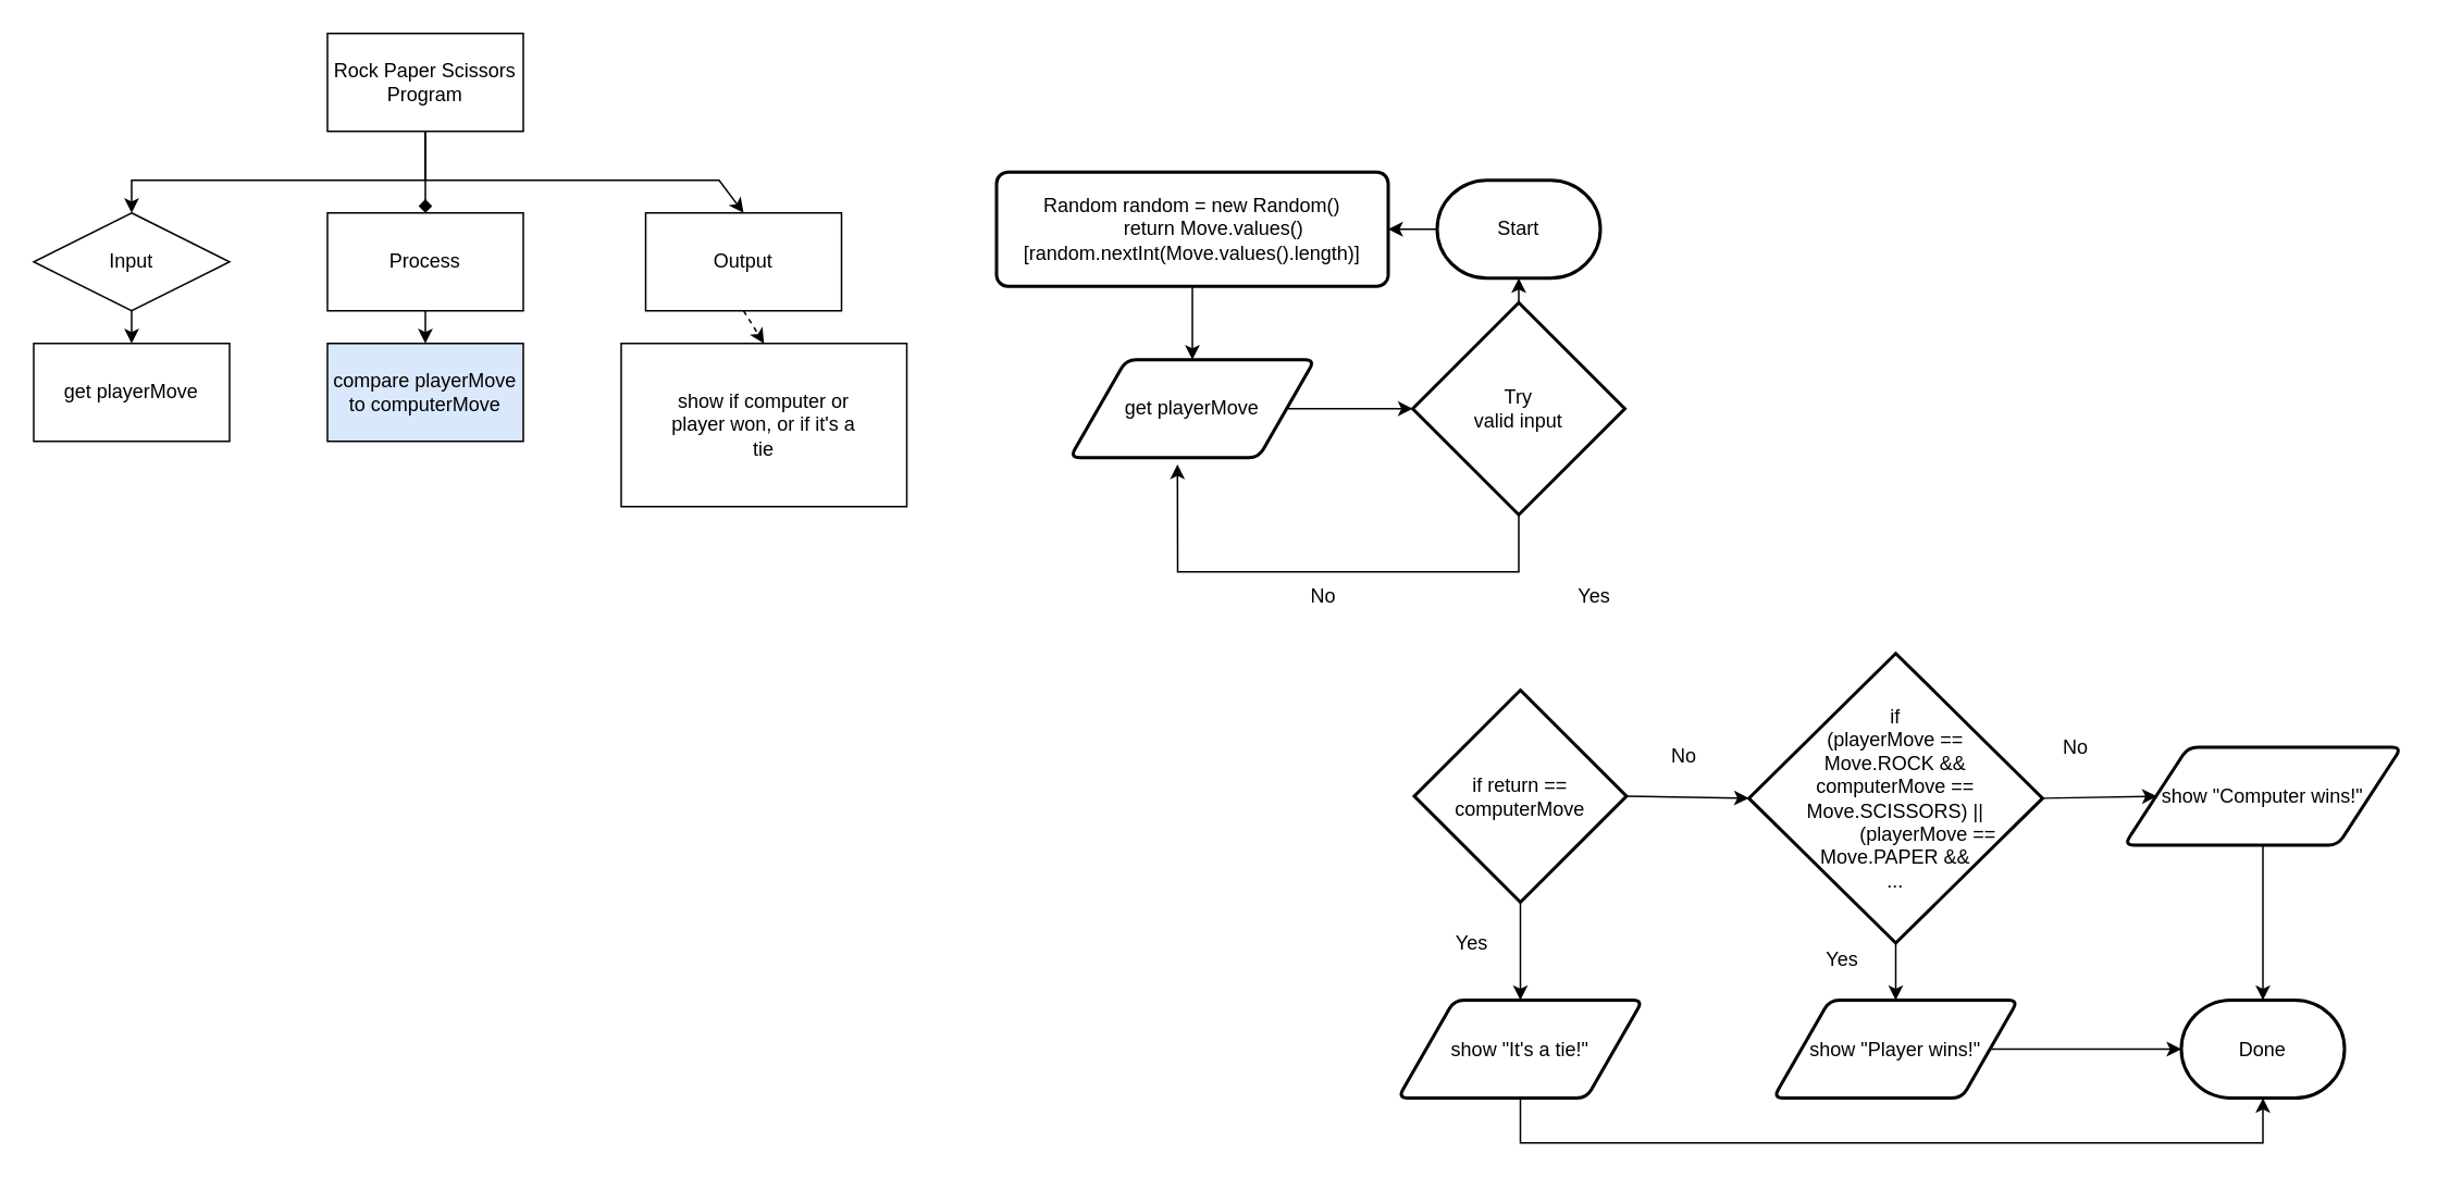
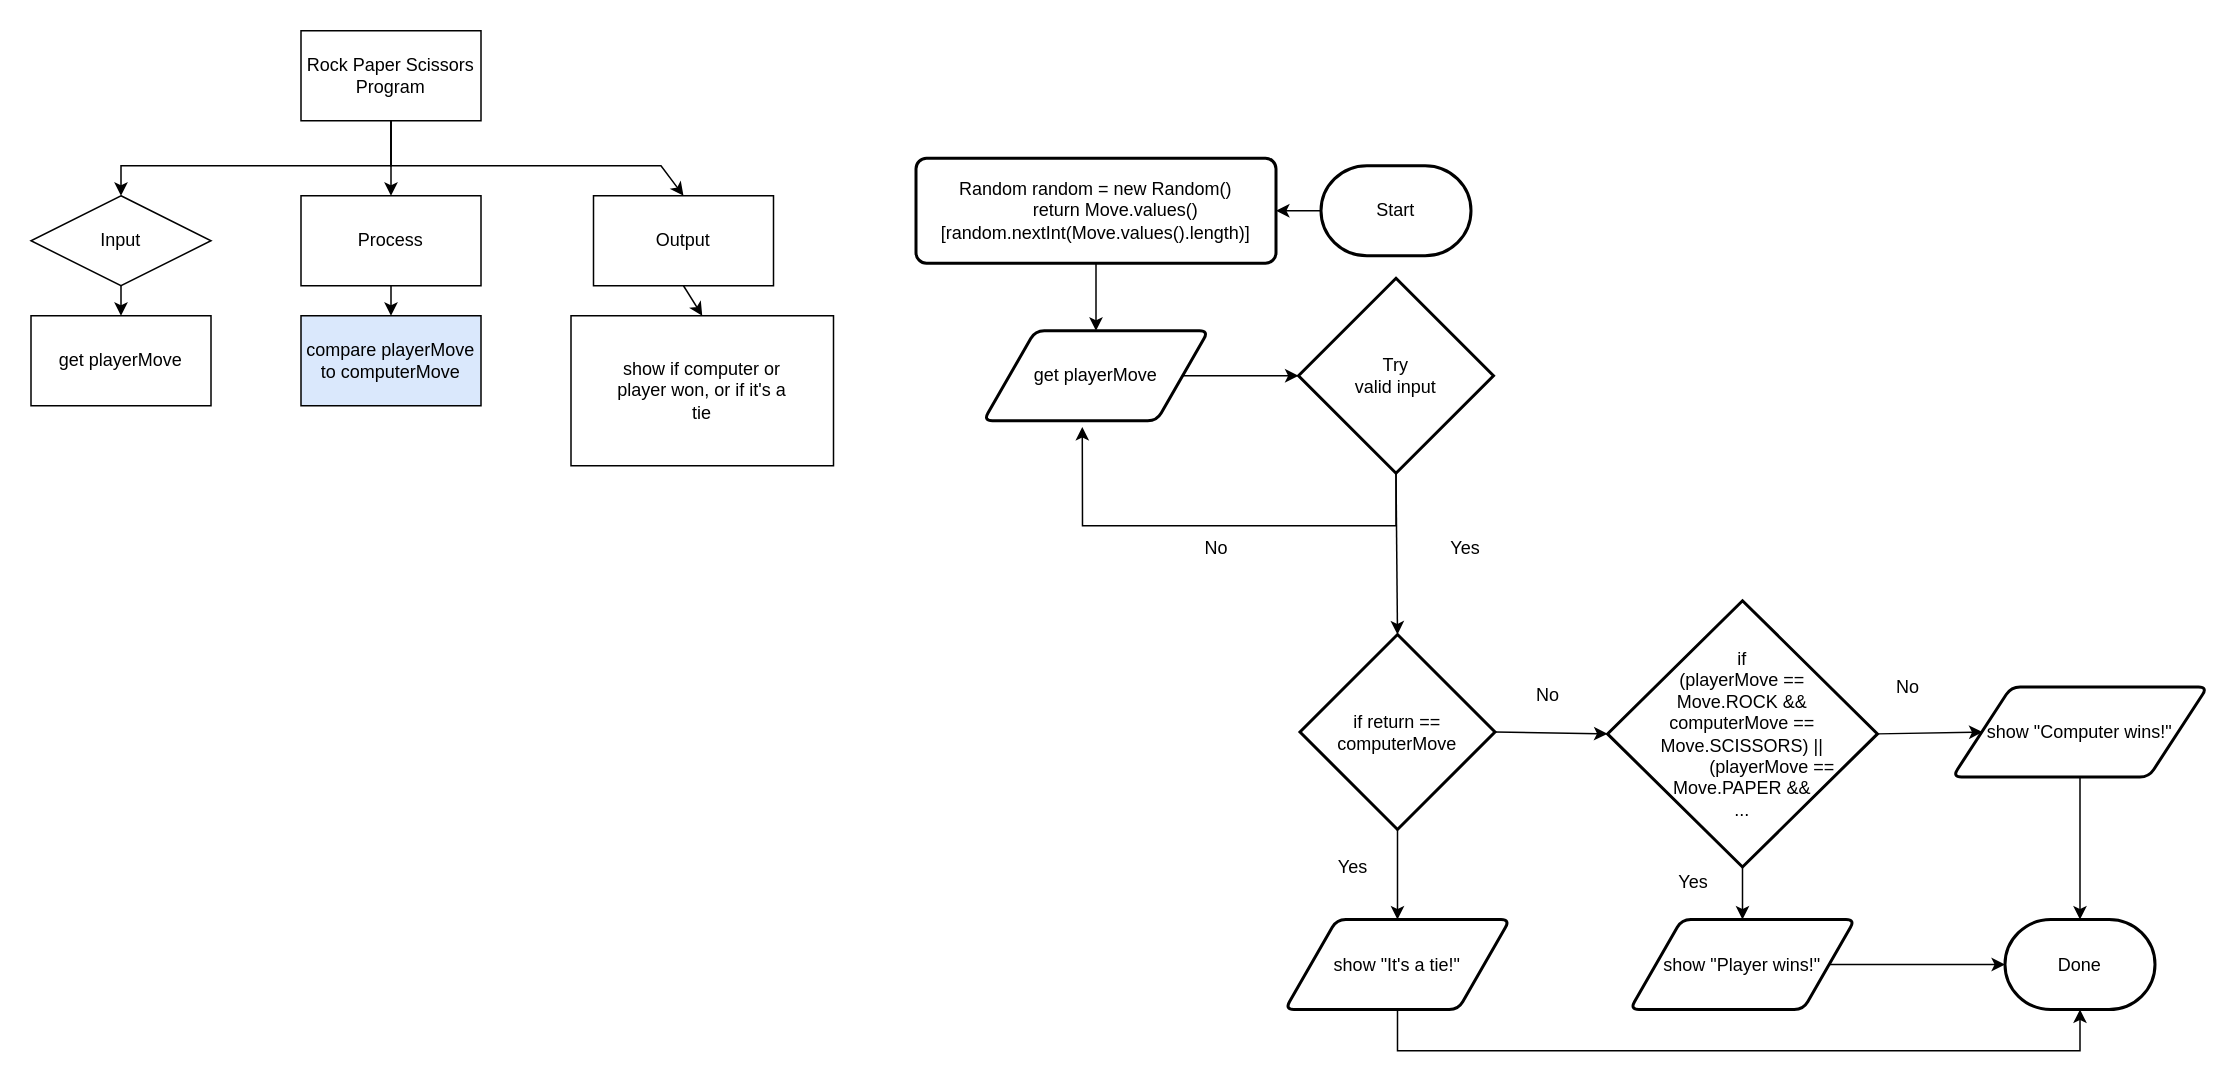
  <mxCell id="0" />
  <mxCell id="1" parent="0" />
- <mxCell id="2" style="edgeStyle=none;html=1;exitX=0.5;exitY=1;exitDx=0;exitDy=0;endArrow=diamond;" parent="1" source="5" target="7" edge="1"><mxGeometry relative="1" as="geometry" /></mxCell>
+ <mxCell id="2" style="edgeStyle=none;html=1;exitX=0.5;exitY=1;exitDx=0;exitDy=0;" parent="1" source="5" target="7" edge="1"><mxGeometry relative="1" as="geometry" /></mxCell>
  <mxCell id="3" style="edgeStyle=none;html=1;exitX=0.5;exitY=1;exitDx=0;exitDy=0;entryX=0.5;entryY=0;entryDx=0;entryDy=0;rounded=0;" parent="1" source="5" target="11" edge="1"><mxGeometry relative="1" as="geometry"><Array as="points"><mxPoint x="260" y="110" /><mxPoint x="440" y="110" /></Array></mxGeometry></mxCell>
  <mxCell id="4" style="edgeStyle=none;rounded=0;html=1;exitX=0.5;exitY=1;exitDx=0;exitDy=0;entryX=0.5;entryY=0;entryDx=0;entryDy=0;" parent="1" source="5" target="9" edge="1"><mxGeometry relative="1" as="geometry"><Array as="points"><mxPoint x="260" y="110" /><mxPoint x="80" y="110" /></Array></mxGeometry></mxCell>
  <mxCell id="5" value="Rock Paper Scissors Program" style="rounded=0;whiteSpace=wrap;html=1;" parent="1" vertex="1"><mxGeometry x="200" y="20" width="120" height="60" as="geometry" /></mxCell>
  <mxCell id="6" style="edgeStyle=none;rounded=0;html=1;exitX=0.5;exitY=1;exitDx=0;exitDy=0;entryX=0.5;entryY=0;entryDx=0;entryDy=0;" parent="1" source="7" target="13" edge="1"><mxGeometry relative="1" as="geometry" /></mxCell>
  <mxCell id="7" value="Process" style="rounded=0;whiteSpace=wrap;html=1;" parent="1" vertex="1"><mxGeometry x="200" y="130" width="120" height="60" as="geometry" /></mxCell>
  <mxCell id="8" style="edgeStyle=none;rounded=0;html=1;exitX=0.5;exitY=1;exitDx=0;exitDy=0;entryX=0.5;entryY=0;entryDx=0;entryDy=0;" parent="1" source="9" target="12" edge="1"><mxGeometry relative="1" as="geometry" /></mxCell>
  <mxCell id="9" value="Input" style="rhombus;whiteSpace=wrap;html=1;" parent="1" vertex="1"><mxGeometry x="20" y="130" width="120" height="60" as="geometry" /></mxCell>
- <mxCell id="10" style="edgeStyle=none;rounded=0;html=1;exitX=0.5;exitY=1;exitDx=0;exitDy=0;entryX=0.5;entryY=0;entryDx=0;entryDy=0;dashed=1;" parent="1" source="11" target="14" edge="1"><mxGeometry relative="1" as="geometry" /></mxCell>
+ <mxCell id="10" style="edgeStyle=none;rounded=0;html=1;exitX=0.5;exitY=1;exitDx=0;exitDy=0;entryX=0.5;entryY=0;entryDx=0;entryDy=0;" parent="1" source="11" target="14" edge="1"><mxGeometry relative="1" as="geometry" /></mxCell>
  <mxCell id="11" value="Output" style="rounded=0;whiteSpace=wrap;html=1;" parent="1" vertex="1"><mxGeometry x="395" y="130" width="120" height="60" as="geometry" /></mxCell>
  <mxCell id="12" value="get playerMove" style="rounded=0;whiteSpace=wrap;html=1;" parent="1" vertex="1"><mxGeometry x="20" y="210" width="120" height="60" as="geometry" /></mxCell>
  <mxCell id="13" value="compare playerMove&lt;br&gt;to computerMove" style="rounded=0;whiteSpace=wrap;html=1;fillColor=#dae8fc;" parent="1" vertex="1"><mxGeometry x="200" y="210" width="120" height="60" as="geometry" /></mxCell>
  <mxCell id="14" value="show if computer or&lt;br&gt;player won, or if it's a&lt;br&gt;tie" style="rounded=0;whiteSpace=wrap;html=1;" parent="1" vertex="1"><mxGeometry x="380" y="210" width="175" height="100" as="geometry" /></mxCell>
  <mxCell id="15" style="edgeStyle=none;rounded=0;html=1;exitX=0;exitY=0.5;exitDx=0;exitDy=0;exitPerimeter=0;entryX=1;entryY=0.5;entryDx=0;entryDy=0;" edge="1" parent="1" source="16" target="23"><mxGeometry relative="1" as="geometry" /></mxCell>
  <mxCell id="16" value="Start" style="strokeWidth=2;html=1;shape=mxgraph.flowchart.terminator;whiteSpace=wrap;" parent="1" vertex="1"><mxGeometry x="880" y="110" width="100" height="60" as="geometry" /></mxCell>
  <mxCell id="17" style="edgeStyle=none;rounded=0;html=1;exitX=1;exitY=0.5;exitDx=0;exitDy=0;entryX=0;entryY=0.5;entryDx=0;entryDy=0;entryPerimeter=0;" edge="1" parent="1" source="18" target="40"><mxGeometry relative="1" as="geometry" /></mxCell>
  <mxCell id="18" value="get playerMove" style="shape=parallelogram;html=1;strokeWidth=2;perimeter=parallelogramPerimeter;whiteSpace=wrap;rounded=1;arcSize=12;size=0.23;" parent="1" vertex="1"><mxGeometry x="655" y="220" width="150" height="60" as="geometry" /></mxCell>
  <mxCell id="19" style="edgeStyle=none;html=1;exitX=0.5;exitY=1;exitDx=0;exitDy=0;exitPerimeter=0;entryX=0.5;entryY=0;entryDx=0;entryDy=0;" parent="1" source="21" target="25" edge="1"><mxGeometry relative="1" as="geometry"><mxPoint x="931" y="582.5" as="targetPoint" /></mxGeometry></mxCell>
  <mxCell id="20" style="edgeStyle=none;html=1;exitX=1;exitY=0.5;exitDx=0;exitDy=0;exitPerimeter=0;entryX=0;entryY=0.5;entryDx=0;entryDy=0;entryPerimeter=0;" parent="1" source="21" target="30" edge="1"><mxGeometry relative="1" as="geometry" /></mxCell>
  <mxCell id="21" value="if return == computerMove" style="strokeWidth=2;html=1;shape=mxgraph.flowchart.decision;whiteSpace=wrap;" parent="1" vertex="1"><mxGeometry x="866" y="422.5" width="130" height="130" as="geometry" /></mxCell>
  <mxCell id="22" style="edgeStyle=none;rounded=0;html=1;exitX=0.5;exitY=1;exitDx=0;exitDy=0;entryX=0.5;entryY=0;entryDx=0;entryDy=0;" edge="1" parent="1" source="23" target="18"><mxGeometry relative="1" as="geometry" /></mxCell>
  <mxCell id="23" value="&lt;div&gt;Random random = new Random()&lt;/div&gt;&lt;div&gt;&amp;nbsp; &amp;nbsp; &amp;nbsp; &amp;nbsp; return Move.values()[random.nextInt(Move.values().length)]&lt;/div&gt;" style="rounded=1;whiteSpace=wrap;html=1;absoluteArcSize=1;arcSize=14;strokeWidth=2;" parent="1" vertex="1"><mxGeometry x="610" y="105" width="240" height="70" as="geometry" /></mxCell>
  <mxCell id="24" style="edgeStyle=none;html=1;exitX=0.5;exitY=1;exitDx=0;exitDy=0;entryX=0.5;entryY=1;entryDx=0;entryDy=0;entryPerimeter=0;rounded=0;" edge="1" parent="1" source="25" target="37"><mxGeometry relative="1" as="geometry"><Array as="points"><mxPoint x="931" y="700" /><mxPoint x="1386" y="700" /></Array></mxGeometry></mxCell>
  <mxCell id="25" value="show &quot;It's a tie!&quot;" style="shape=parallelogram;html=1;strokeWidth=2;perimeter=parallelogramPerimeter;whiteSpace=wrap;rounded=1;arcSize=12;size=0.23;" parent="1" vertex="1"><mxGeometry x="856" y="612.5" width="150" height="60" as="geometry" /></mxCell>
  <mxCell id="26" value="Yes" style="text;html=1;align=center;verticalAlign=middle;resizable=0;points=[];autosize=1;strokeColor=none;fillColor=none;" parent="1" vertex="1"><mxGeometry x="881" y="562.5" width="40" height="30" as="geometry" /></mxCell>
  <mxCell id="27" value="No" style="text;html=1;align=center;verticalAlign=middle;resizable=0;points=[];autosize=1;strokeColor=none;fillColor=none;" parent="1" vertex="1"><mxGeometry x="1011" y="447.5" width="40" height="30" as="geometry" /></mxCell>
  <mxCell id="28" style="edgeStyle=none;html=1;exitX=0.5;exitY=1;exitDx=0;exitDy=0;exitPerimeter=0;entryX=0.5;entryY=0;entryDx=0;entryDy=0;" parent="1" source="30" target="32" edge="1"><mxGeometry relative="1" as="geometry" /></mxCell>
  <mxCell id="29" style="edgeStyle=none;html=1;exitX=1;exitY=0.5;exitDx=0;exitDy=0;exitPerimeter=0;entryX=0;entryY=0.5;entryDx=0;entryDy=0;entryPerimeter=0;" parent="1" source="30" edge="1"><mxGeometry relative="1" as="geometry"><mxPoint x="1321" y="487.5" as="targetPoint" /></mxGeometry></mxCell>
  <mxCell id="30" value="if&lt;br&gt;&lt;div&gt;(playerMove ==&lt;br&gt;Move.ROCK &amp;amp;&amp;amp;&lt;/div&gt;&lt;div&gt;computerMove == Move.SCISSORS) ||&lt;/div&gt;&lt;div&gt;&amp;nbsp; &amp;nbsp; &amp;nbsp; &amp;nbsp; &amp;nbsp; &amp;nbsp; (playerMove == Move.PAPER &amp;amp;&amp;amp;&lt;br&gt;...&lt;/div&gt;" style="strokeWidth=2;html=1;shape=mxgraph.flowchart.decision;whiteSpace=wrap;" parent="1" vertex="1"><mxGeometry x="1071" y="400" width="180" height="177.5" as="geometry" /></mxCell>
  <mxCell id="31" style="edgeStyle=none;html=1;exitX=1;exitY=0.5;exitDx=0;exitDy=0;" edge="1" parent="1" source="32" target="37"><mxGeometry relative="1" as="geometry" /></mxCell>
  <mxCell id="32" value="show &quot;Player wins!&quot;" style="shape=parallelogram;html=1;strokeWidth=2;perimeter=parallelogramPerimeter;whiteSpace=wrap;rounded=1;arcSize=12;size=0.23;" parent="1" vertex="1"><mxGeometry x="1086" y="612.5" width="150" height="60" as="geometry" /></mxCell>
  <mxCell id="33" value="Yes" style="text;html=1;align=center;verticalAlign=middle;resizable=0;points=[];autosize=1;strokeColor=none;fillColor=none;" parent="1" vertex="1"><mxGeometry x="1108" y="572.5" width="40" height="30" as="geometry" /></mxCell>
  <mxCell id="34" style="edgeStyle=none;html=1;exitX=0.5;exitY=1;exitDx=0;exitDy=0;" edge="1" parent="1" source="35" target="37"><mxGeometry relative="1" as="geometry" /></mxCell>
  <mxCell id="35" value="show &quot;Computer wins!&quot;" style="shape=parallelogram;html=1;strokeWidth=2;perimeter=parallelogramPerimeter;whiteSpace=wrap;rounded=1;arcSize=12;size=0.23;" parent="1" vertex="1"><mxGeometry x="1301" y="457.5" width="170" height="60" as="geometry" /></mxCell>
  <mxCell id="36" value="No" style="text;html=1;align=center;verticalAlign=middle;resizable=0;points=[];autosize=1;strokeColor=none;fillColor=none;" vertex="1" parent="1"><mxGeometry x="1251" y="442.5" width="40" height="30" as="geometry" /></mxCell>
  <mxCell id="37" value="Done" style="strokeWidth=2;html=1;shape=mxgraph.flowchart.terminator;whiteSpace=wrap;" vertex="1" parent="1"><mxGeometry x="1336" y="612.5" width="100" height="60" as="geometry" /></mxCell>
- <mxCell id="38" style="edgeStyle=none;rounded=0;html=1;exitX=0.5;exitY=1;exitDx=0;exitDy=0;exitPerimeter=0;" edge="1" parent="1" source="40" target="16"><mxGeometry relative="1" as="geometry" /></mxCell>
+ <mxCell id="38" style="edgeStyle=none;rounded=0;html=1;exitX=0.5;exitY=1;exitDx=0;exitDy=0;exitPerimeter=0;entryX=0.5;entryY=0;entryDx=0;entryDy=0;entryPerimeter=0;" edge="1" parent="1" source="40" target="21"><mxGeometry relative="1" as="geometry" /></mxCell>
  <mxCell id="39" style="edgeStyle=none;rounded=0;html=1;exitX=0.5;exitY=1;exitDx=0;exitDy=0;exitPerimeter=0;entryX=0.439;entryY=1.069;entryDx=0;entryDy=0;entryPerimeter=0;" edge="1" parent="1" source="40" target="18"><mxGeometry relative="1" as="geometry"><Array as="points"><mxPoint x="930" y="350" /><mxPoint x="721" y="350" /></Array></mxGeometry></mxCell>
  <mxCell id="40" value="Try&lt;br&gt;valid input" style="strokeWidth=2;html=1;shape=mxgraph.flowchart.decision;whiteSpace=wrap;" vertex="1" parent="1"><mxGeometry x="865" y="185" width="130" height="130" as="geometry" /></mxCell>
  <mxCell id="41" value="Yes" style="text;html=1;align=center;verticalAlign=middle;resizable=0;points=[];autosize=1;strokeColor=none;fillColor=none;" vertex="1" parent="1"><mxGeometry x="956" y="350" width="40" height="30" as="geometry" /></mxCell>
  <mxCell id="42" value="No" style="text;html=1;align=center;verticalAlign=middle;resizable=0;points=[];autosize=1;strokeColor=none;fillColor=none;" vertex="1" parent="1"><mxGeometry x="790" y="350" width="40" height="30" as="geometry" /></mxCell>
